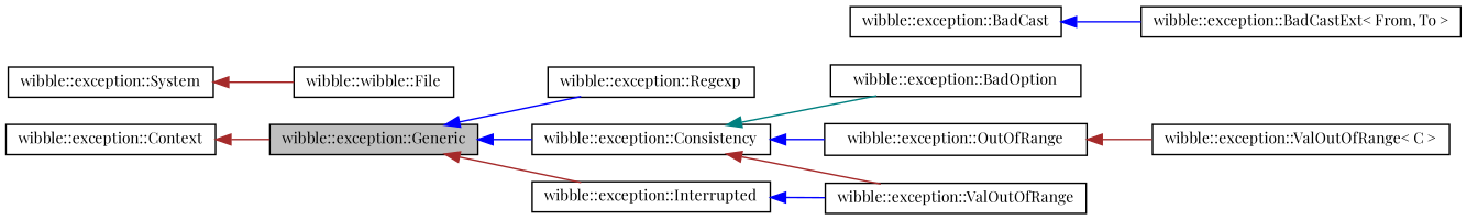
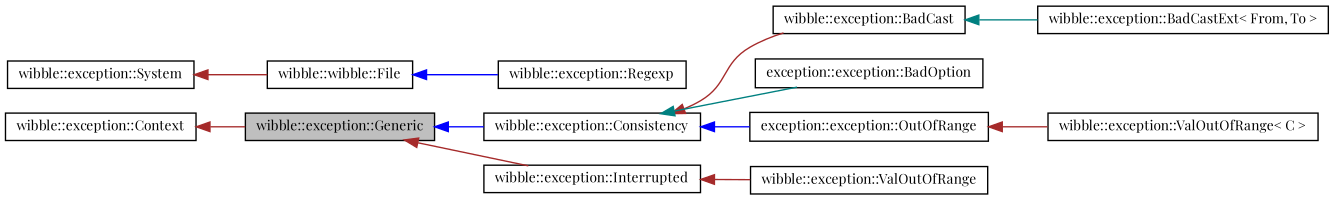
  digraph {
    fontname="Playfair Display"
    rankdir=LR
    node [color=black fillcolor=white fontname="Playfair Display" fontsize=10 shape=record style=filled]
    edge [color=brown dir=back fontname="Playfair Display" fontsize=10 labelfontname=Helvetica labelfontsize=10 style=solid]
    n1 [fillcolor=grey75 fontcolor=black height=0.2 label="wibble::exception::Generic" width=0.4]
    n2 [height=0.2 label="wibble::exception::Consistency" width=0.4]
    n3 [height=0.2 label="wibble::exception::Interrupted" width=0.4]
    n4 [height=0.2 label="wibble::exception::Regexp" width=0.4]
    n5 [height=0.2 label="wibble::exception::BadCast" width=0.4]
-   n6 [height=0.2 label="wibble::exception::BadOption" width=0.4]
-   n7 [height=0.2 label="wibble::exception::OutOfRange" width=0.4]
+   n6 [height=0.2 label="exception::exception::BadOption" width=0.4]
+   n7 [height=0.2 label="exception::exception::OutOfRange" width=0.4]
    n8 [height=0.2 label="wibble::exception::ValOutOfRange" width=0.4]
    n9 [height=0.2 label="wibble::exception::System" width=0.4]
    n10 [height=0.2 label="wibble::wibble::File" width=0.4]
    n11 [height=0.2 label="wibble::exception::Context" width=0.4]
    n12 [height=0.2 label="wibble::exception::BadCastExt\< From, To \>" width=0.4]
    n13 [height=0.2 label="wibble::exception::ValOutOfRange\< C \>" width=0.4]
    n1 -> n2 [color=blue]
    n1 -> n3
-   n1 -> n4 [color=blue]
-   n2 -> n8
+   n10 -> n4 [color=blue]
+   n2 -> n5
    n2 -> n6 [color=teal]
    n2 -> n7 [color=blue]
-   n3 -> n8 [color=blue]
-   n5 -> n12 [color=blue]
+   n3 -> n8
+   n5 -> n12 [color=teal]
    n7 -> n13
    n9 -> n10
    n11 -> n1
  }
